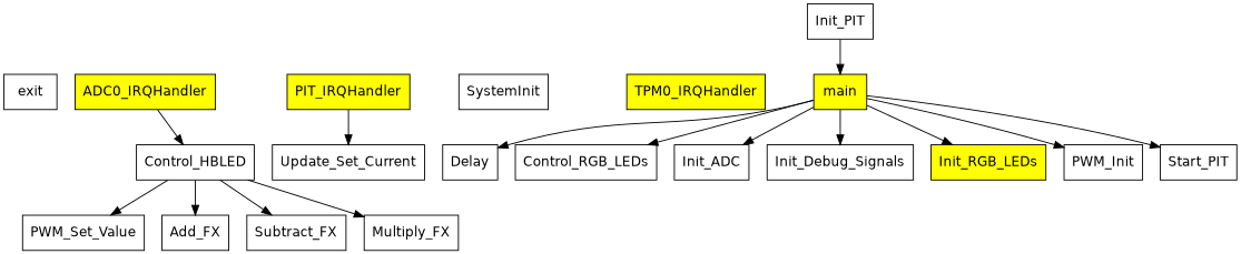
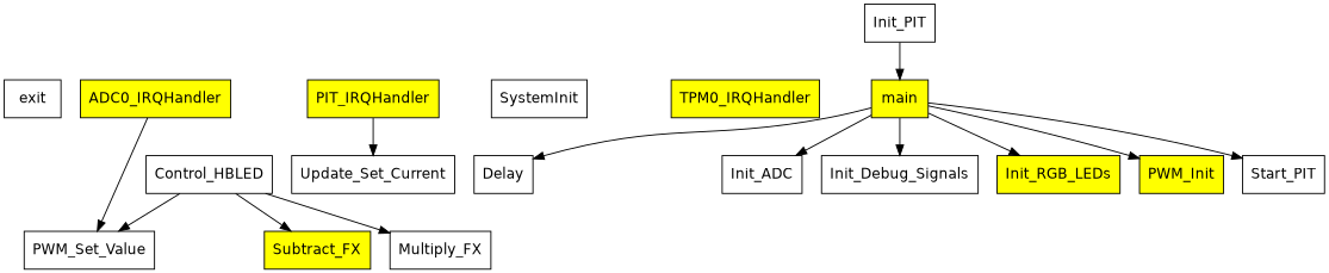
  digraph {
    node [fillcolor=white fontname=Helvetica shape=box style=filled]
    n1 [label="exit\n"]
    n2 [fillcolor=yellow1 label="ADC0_IRQHandler\n"]
    n3 [fillcolor=yellow1 label="PIT_IRQHandler\n"]
    n4 [label="SystemInit\n"]
    n5 [fillcolor=yellow1 label="TPM0_IRQHandler\n"]
    n6 [fillcolor=yellow label="main\n"]
    n7 [label="Control_HBLED\n"]
    n8 [label="Update_Set_Current\n"]
    n9 [label="Delay\n"]
-   n10 [label="Control_RGB_LEDs\n"]
    n11 [label="Init_ADC\n"]
    n12 [label="Init_Debug_Signals\n"]
    n13 [fillcolor=yellow1 label="Init_RGB_LEDs\n"]
-   n14 [label="PWM_Init\n"]
+   n14 [fillcolor=yellow1 label="PWM_Init\n"]
    n15 [label="Start_PIT\n"]
-   n16 [label="Add_FX\n"]
    n17 [label="PWM_Set_Value\n"]
-   n18 [label="Subtract_FX\n"]
+   n18 [fillcolor=yellow1 label="Subtract_FX\n"]
    n19 [label="Multiply_FX\n"]
    n20 [label="Init_PIT\n"]
    subgraph sub_1 {
      rank=same
      n1
      n2
      n3
      n4
      n5
      n6
    }
-   n2 -> n7
+   n2 -> n17
    n3 -> n8
    n6 -> n9
-   n6 -> n10
    n6 -> n11
    n6 -> n12
    n6 -> n13
    n6 -> n14
    n6 -> n15
-   n7 -> n16
    n7 -> n17
    n7 -> n18
    n7 -> n19
    n20 -> n6
  }
